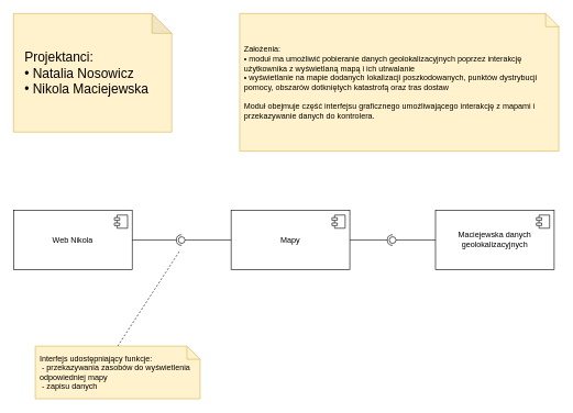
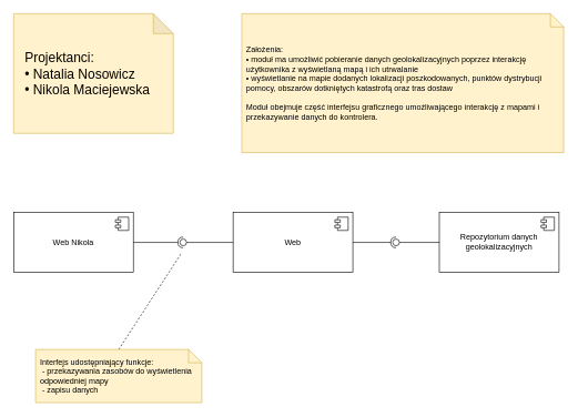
  <mxCell id="0" />
  <mxCell id="1" parent="0" />
  <mxCell id="2" value="Web Nikola" style="html=1;dropTarget=0;whiteSpace=wrap;" parent="1" vertex="1"><mxGeometry x="20" y="319" width="180" height="90" as="geometry" /></mxCell>
  <mxCell id="3" value="" style="shape=module;jettyWidth=8;jettyHeight=4;" parent="2" vertex="1"><mxGeometry x="1" width="20" height="20" relative="1" as="geometry"><mxPoint x="-27" y="7" as="offset" /></mxGeometry></mxCell>
- <mxCell id="4" value="Mapy" style="html=1;dropTarget=0;whiteSpace=wrap;" parent="1" vertex="1"><mxGeometry x="350" y="319" width="180" height="90" as="geometry" /></mxCell>
+ <mxCell id="4" value="Web" style="html=1;dropTarget=0;whiteSpace=wrap;" parent="1" vertex="1"><mxGeometry x="350" y="319" width="180" height="90" as="geometry" /></mxCell>
  <mxCell id="5" value="" style="shape=module;jettyWidth=8;jettyHeight=4;" parent="4" vertex="1"><mxGeometry x="1" width="20" height="20" relative="1" as="geometry"><mxPoint x="-27" y="7" as="offset" /></mxGeometry></mxCell>
  <mxCell id="6" value="" style="rounded=0;orthogonalLoop=1;jettySize=auto;html=1;endArrow=halfCircle;endFill=0;endSize=6;strokeWidth=1;sketch=0;exitX=1;exitY=0.5;exitDx=0;exitDy=0;" parent="1" source="2" target="8" edge="1"><mxGeometry relative="1" as="geometry"><mxPoint x="190" y="239" as="sourcePoint" /></mxGeometry></mxCell>
  <mxCell id="7" value="" style="rounded=0;orthogonalLoop=1;jettySize=auto;html=1;endArrow=oval;endFill=0;sketch=0;sourcePerimeterSpacing=0;targetPerimeterSpacing=0;endSize=10;exitX=0;exitY=0.5;exitDx=0;exitDy=0;" parent="1" source="4" target="8" edge="1"><mxGeometry relative="1" as="geometry"><mxPoint x="460" y="144" as="sourcePoint" /></mxGeometry></mxCell>
  <mxCell id="8" value="" style="ellipse;whiteSpace=wrap;html=1;align=center;aspect=fixed;fillColor=none;strokeColor=none;resizable=0;perimeter=centerPerimeter;rotatable=0;allowArrows=0;points=[];outlineConnect=1;" parent="1" vertex="1"><mxGeometry x="270" y="359" width="10" height="10" as="geometry" /></mxCell>
- <mxCell id="9" value="Maciejewska danych geolokalizacyjnych" style="html=1;dropTarget=0;whiteSpace=wrap;" parent="1" vertex="1"><mxGeometry x="660" y="319" width="180" height="90" as="geometry" /></mxCell>
+ <mxCell id="9" value="Repozytorium danych geolokalizacyjnych" style="html=1;dropTarget=0;whiteSpace=wrap;" parent="1" vertex="1"><mxGeometry x="660" y="319" width="180" height="90" as="geometry" /></mxCell>
  <mxCell id="10" value="" style="shape=module;jettyWidth=8;jettyHeight=4;" parent="9" vertex="1"><mxGeometry x="1" width="20" height="20" relative="1" as="geometry"><mxPoint x="-27" y="7" as="offset" /></mxGeometry></mxCell>
  <mxCell id="11" value="" style="rounded=0;orthogonalLoop=1;jettySize=auto;html=1;endArrow=halfCircle;endFill=0;endSize=6;strokeWidth=1;sketch=0;exitX=1;exitY=0.5;exitDx=0;exitDy=0;" parent="1" source="4" target="13" edge="1"><mxGeometry relative="1" as="geometry"><mxPoint x="530" y="304" as="sourcePoint" /></mxGeometry></mxCell>
  <mxCell id="12" value="" style="rounded=0;orthogonalLoop=1;jettySize=auto;html=1;endArrow=oval;endFill=0;sketch=0;sourcePerimeterSpacing=0;targetPerimeterSpacing=0;endSize=10;exitX=0;exitY=0.5;exitDx=0;exitDy=0;" parent="1" source="9" target="13" edge="1"><mxGeometry relative="1" as="geometry"><mxPoint x="654" y="304" as="sourcePoint" /></mxGeometry></mxCell>
  <mxCell id="13" value="" style="ellipse;whiteSpace=wrap;html=1;align=center;aspect=fixed;fillColor=none;strokeColor=none;resizable=0;perimeter=centerPerimeter;rotatable=0;allowArrows=0;points=[];outlineConnect=1;" parent="1" vertex="1"><mxGeometry x="590" y="359" width="10" height="10" as="geometry" /></mxCell>
  <mxCell id="14" value="&lt;font style=&quot;font-size: 20px;&quot;&gt;Projektanci:&lt;/font&gt;&lt;div style=&quot;font-size: 20px;&quot;&gt;&lt;font style=&quot;font-size: 20px;&quot;&gt;• Natalia Nosowicz&lt;br&gt;•&amp;nbsp;&lt;/font&gt;&lt;span style=&quot;background-color: initial;&quot;&gt;Nikola Maciejewska&lt;/span&gt;&lt;/div&gt;" style="shape=note;whiteSpace=wrap;html=1;backgroundOutline=1;darkOpacity=0.05;fillColor=#fff2cc;strokeColor=#d6b656;align=left;spacingLeft=15;spacingBottom=0;" parent="1" vertex="1"><mxGeometry x="20" y="20" width="240" height="180" as="geometry" /></mxCell>
  <mxCell id="15" value="Założenia:&lt;br&gt;&lt;div&gt;• moduł ma umożliwić pobieranie danych geolokalizacyjnych poprzez interakcję użytkownika z wyświetlaną mapą i ich utrwalanie&lt;/div&gt;&lt;div&gt;• wyświetlanie na mapie dodanych lokalizacji poszkodowanych, punktów dystrybucji pomocy, obszarów dotkniętych katastrofą oraz tras dostaw&lt;/div&gt;&lt;div&gt;&lt;br&gt;Moduł obejmuje część interfejsu graficznego umożliwającego interakcję z mapami i przekazywanie danych do kontrolera.&lt;br&gt;&lt;/div&gt;" style="shape=note;size=20;whiteSpace=wrap;html=1;fillColor=#fff2cc;strokeColor=#d6b656;align=left;spacingLeft=5;" parent="1" vertex="1"><mxGeometry x="363" y="20" width="484" height="209" as="geometry" /></mxCell>
  <mxCell id="16" value="" style="endArrow=none;dashed=1;html=1;rounded=0;exitX=0.5;exitY=0;exitDx=0;exitDy=0;exitPerimeter=0;" parent="1" source="17" edge="1"><mxGeometry width="50" height="50" relative="1" as="geometry"><mxPoint x="233" y="499" as="sourcePoint" /><mxPoint x="273" y="379" as="targetPoint" /></mxGeometry></mxCell>
  <mxCell id="17" value="Interfejs udostępniający funkcje:&lt;br&gt;&amp;nbsp;- przekazywania zasobów do wyświetlenia odpowiedniej mapy&lt;br&gt;&amp;nbsp;- zapisu danych" style="shape=note;size=20;whiteSpace=wrap;html=1;fillColor=#fff2cc;strokeColor=#d6b656;align=left;spacingLeft=5;" parent="1" vertex="1"><mxGeometry x="53" y="525" width="250" height="80" as="geometry" /></mxCell>
